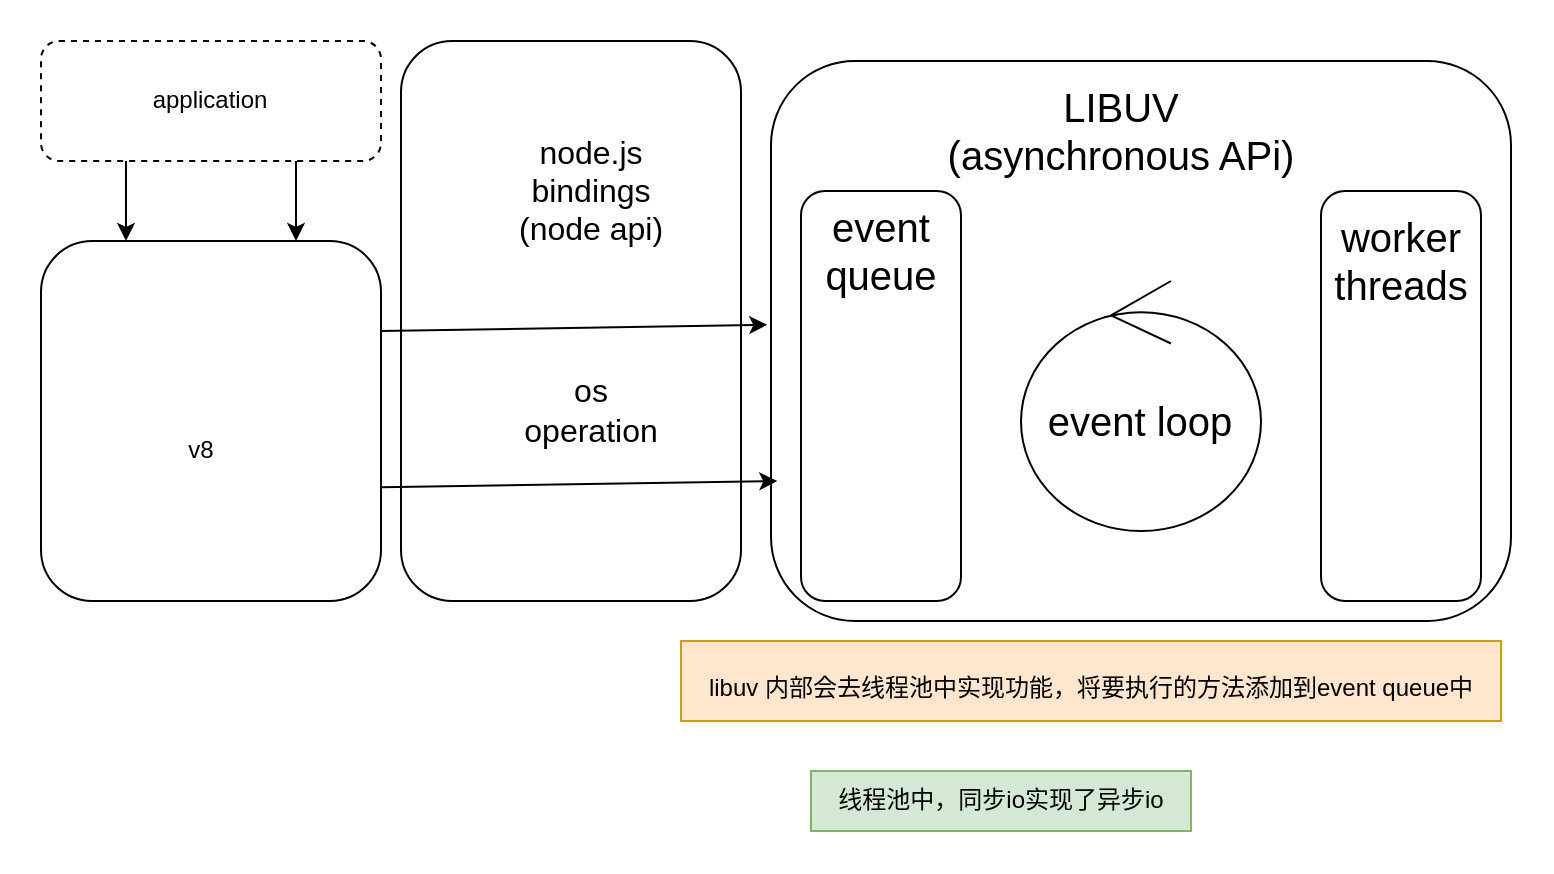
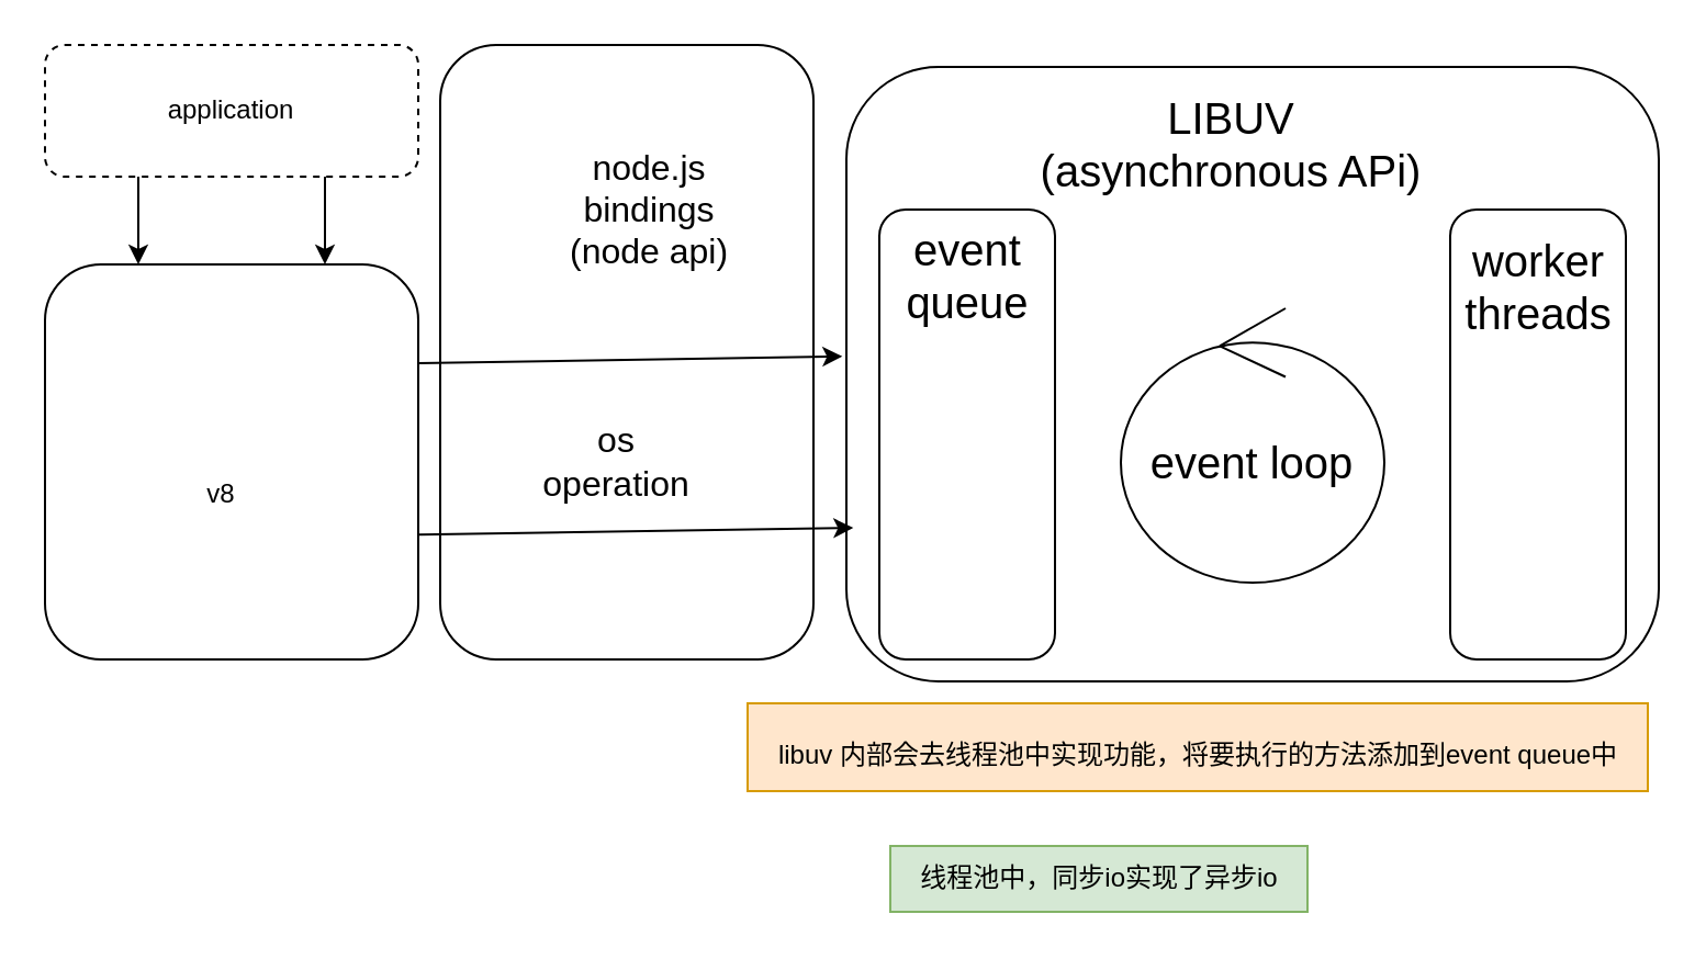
  <mxCell id="0" />
  <mxCell id="1" parent="0" />
  <mxCell id="2" style="edgeStyle=orthogonalEdgeStyle;rounded=0;orthogonalLoop=1;jettySize=auto;html=1;exitX=0.25;exitY=1;exitDx=0;exitDy=0;entryX=0.25;entryY=0;entryDx=0;entryDy=0;" parent="1" source="4" target="5" edge="1"><mxGeometry relative="1" as="geometry" /></mxCell>
  <mxCell id="3" style="edgeStyle=orthogonalEdgeStyle;rounded=0;orthogonalLoop=1;jettySize=auto;html=1;exitX=0.75;exitY=1;exitDx=0;exitDy=0;entryX=0.75;entryY=0;entryDx=0;entryDy=0;" parent="1" source="4" target="5" edge="1"><mxGeometry relative="1" as="geometry" /></mxCell>
  <mxCell id="4" value="application" style="rounded=1;whiteSpace=wrap;html=1;dashed=1;" parent="1" vertex="1"><mxGeometry x="20" y="20" width="170" height="60" as="geometry" /></mxCell>
  <mxCell id="5" value="" style="rounded=1;whiteSpace=wrap;html=1;" parent="1" vertex="1"><mxGeometry x="20" y="120" width="170" height="180" as="geometry" /></mxCell>
  <mxCell id="6" value="" style="rounded=1;whiteSpace=wrap;html=1;" parent="1" vertex="1"><mxGeometry x="200" y="20" width="170" height="280" as="geometry" /></mxCell>
  <mxCell id="7" value="v8" style="text;html=1;align=center;verticalAlign=middle;resizable=0;points=[];autosize=1;strokeColor=none;fillColor=none;" parent="1" vertex="1"><mxGeometry x="80" y="210" width="40" height="30" as="geometry" /></mxCell>
  <mxCell id="8" value="&lt;font style=&quot;font-size: 16px;&quot;&gt;node.js&lt;br&gt;bindings&lt;br&gt;(node api)&lt;/font&gt;" style="text;html=1;align=center;verticalAlign=middle;resizable=0;points=[];autosize=1;strokeColor=none;fillColor=none;" parent="1" vertex="1"><mxGeometry x="245" y="60" width="100" height="70" as="geometry" /></mxCell>
- <mxCell id="9" value="os&lt;br&gt;operation" style="text;html=1;align=center;verticalAlign=middle;resizable=0;points=[];autosize=1;strokeColor=none;fillColor=none;fontSize=16;" parent="1" vertex="1"><mxGeometry x="250" y="180" width="90" height="50" as="geometry" /></mxCell>
+ <mxCell id="9" value="os&lt;br&gt;operation" style="text;html=1;align=center;verticalAlign=middle;resizable=0;points=[];autosize=1;strokeColor=none;fillColor=none;fontSize=16;" parent="1" vertex="1"><mxGeometry x="235" y="185" width="90" height="50" as="geometry" /></mxCell>
  <mxCell id="10" value="" style="rounded=1;whiteSpace=wrap;html=1;fontSize=16;" parent="1" vertex="1"><mxGeometry x="385" y="30" width="370" height="280" as="geometry" /></mxCell>
  <mxCell id="11" value="&lt;font style=&quot;font-size: 20px;&quot;&gt;LIBUV&lt;br&gt;(asynchronous APi)&lt;br&gt;&lt;/font&gt;" style="text;html=1;align=center;verticalAlign=middle;resizable=0;points=[];autosize=1;strokeColor=none;fillColor=none;fontSize=16;" parent="1" vertex="1"><mxGeometry x="460" y="35" width="200" height="60" as="geometry" /></mxCell>
  <mxCell id="12" value="" style="endArrow=classic;html=1;rounded=0;fontSize=20;exitX=1;exitY=0.25;exitDx=0;exitDy=0;entryX=-0.005;entryY=0.471;entryDx=0;entryDy=0;entryPerimeter=0;" parent="1" source="5" target="10" edge="1"><mxGeometry width="50" height="50" relative="1" as="geometry"><mxPoint x="330" y="180" as="sourcePoint" /><mxPoint x="380" y="130" as="targetPoint" /></mxGeometry></mxCell>
  <mxCell id="13" value="" style="endArrow=classic;html=1;rounded=0;fontSize=20;exitX=1;exitY=0.25;exitDx=0;exitDy=0;entryX=-0.005;entryY=0.471;entryDx=0;entryDy=0;entryPerimeter=0;" parent="1" edge="1"><mxGeometry width="50" height="50" relative="1" as="geometry"><mxPoint x="190" y="243.12" as="sourcePoint" /><mxPoint x="388.15" y="240" as="targetPoint" /></mxGeometry></mxCell>
  <mxCell id="14" value="" style="rounded=1;whiteSpace=wrap;html=1;fontSize=20;" parent="1" vertex="1"><mxGeometry x="400" y="95" width="80" height="205" as="geometry" /></mxCell>
  <mxCell id="15" value="" style="rounded=1;whiteSpace=wrap;html=1;fontSize=20;" parent="1" vertex="1"><mxGeometry x="660" y="95" width="80" height="205" as="geometry" /></mxCell>
  <mxCell id="16" value="event loop" style="ellipse;shape=umlControl;whiteSpace=wrap;html=1;fontSize=20;" parent="1" vertex="1"><mxGeometry x="510" y="140" width="120" height="125" as="geometry" /></mxCell>
  <mxCell id="17" value="event&lt;br&gt;queue" style="text;html=1;align=center;verticalAlign=middle;resizable=0;points=[];autosize=1;strokeColor=none;fillColor=none;fontSize=20;" parent="1" vertex="1"><mxGeometry x="400" y="95" width="80" height="60" as="geometry" /></mxCell>
  <mxCell id="18" value="worker&lt;br&gt;threads&lt;br&gt;" style="text;html=1;align=center;verticalAlign=middle;resizable=0;points=[];autosize=1;strokeColor=none;fillColor=none;fontSize=20;" parent="1" vertex="1"><mxGeometry x="655" y="100" width="90" height="60" as="geometry" /></mxCell>
  <mxCell id="19" value="&lt;font style=&quot;font-size: 12px;&quot;&gt;libuv 内部会去线程池中实现功能，将要执行的方法添加到event queue中&lt;/font&gt;" style="text;html=1;align=center;verticalAlign=middle;resizable=0;points=[];autosize=1;strokeColor=#d79b00;fillColor=#ffe6cc;fontSize=20;" parent="1" vertex="1"><mxGeometry x="340" y="320" width="410" height="40" as="geometry" /></mxCell>
  <mxCell id="20" value="线程池中，同步io实现了异步io" style="text;html=1;align=center;verticalAlign=middle;resizable=0;points=[];autosize=1;strokeColor=#82b366;fillColor=#d5e8d4;" vertex="1" parent="1"><mxGeometry x="405" y="385" width="190" height="30" as="geometry" /></mxCell>
